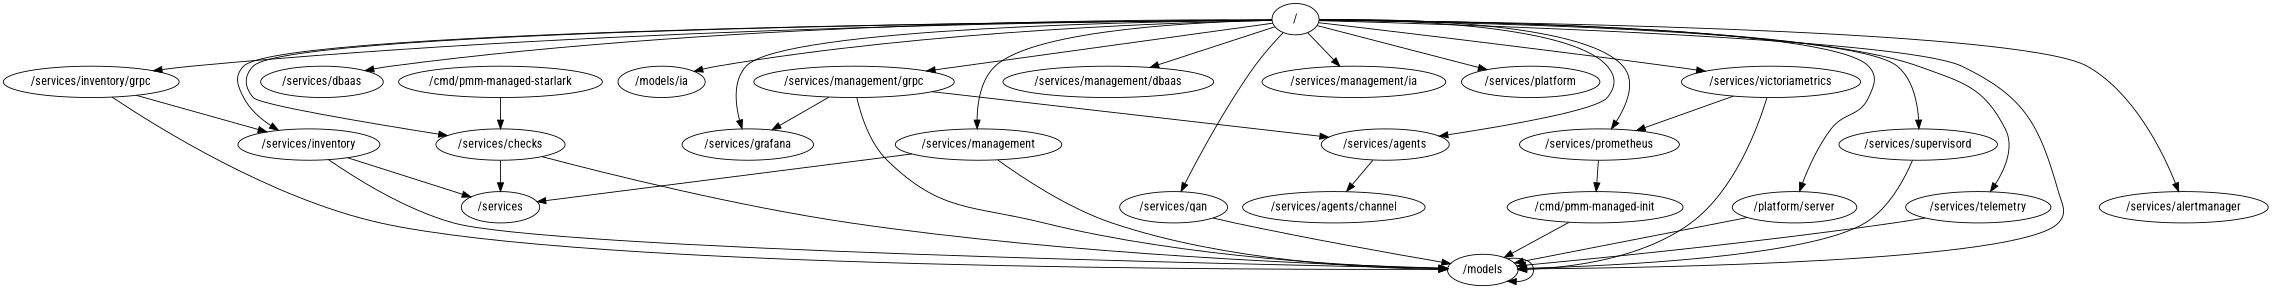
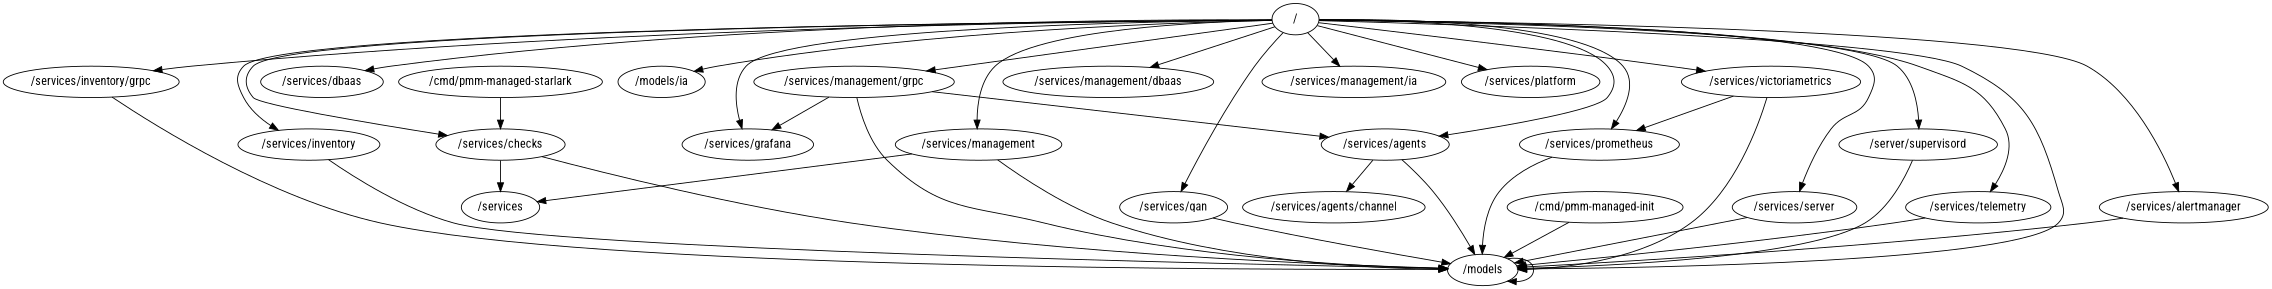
  digraph {
    fontname="Roboto Condensed"
    node [fontname="Roboto Condensed"]
    edge [fontname="Roboto Condensed"]
    "/"
    "/models"
    "/services/agents"
    "/services/alertmanager"
    "/services/checks"
    "/services/dbaas"
    "/services/grafana"
    n8 [label="/models/ia"]
    "/services/inventory"
    "/services/inventory/grpc"
    "/services/management"
    "/services/management/dbaas"
    "/services/management/grpc"
    "/services/management/ia"
    "/services/platform"
    "/services/prometheus"
    "/services/qan"
-   "/services/server" [label="/platform/server"]
-   "/services/supervisord"
+   "/services/server"
+   "/services/supervisord" [label="/server/supervisord"]
    "/services/telemetry"
    "/services/victoriametrics"
    "/services/agents/channel"
    "/services"
    "/cmd/pmm-managed-init"
    "/cmd/pmm-managed-starlark"
    "/" -> "/models"
    "/" -> "/services/agents"
    "/" -> "/services/alertmanager"
    "/" -> "/services/checks"
    "/" -> "/services/dbaas"
    "/" -> "/services/grafana"
    "/" -> n8
    "/" -> "/services/inventory"
    "/" -> "/services/inventory/grpc"
    "/" -> "/services/management"
    "/" -> "/services/management/dbaas"
    "/" -> "/services/management/grpc"
    "/" -> "/services/management/ia"
    "/" -> "/services/platform"
    "/" -> "/services/prometheus"
    "/" -> "/services/qan"
    "/" -> "/services/server"
    "/" -> "/services/supervisord"
    "/" -> "/services/telemetry"
    "/" -> "/services/victoriametrics"
    "/models" -> "/models"
+   "/services/agents" -> "/models"
    "/services/agents" -> "/services/agents/channel"
+   "/services/alertmanager" -> "/models"
    "/services/checks" -> "/models"
    "/services/checks" -> "/services"
    "/services/inventory" -> "/models"
-   "/services/inventory" -> "/services"
    "/services/inventory/grpc" -> "/models"
-   "/services/inventory/grpc" -> "/services/inventory"
    "/services/management" -> "/models"
    "/services/management" -> "/services"
    "/services/management/grpc" -> "/models"
    "/services/management/grpc" -> "/services/agents"
    "/services/management/grpc" -> "/services/grafana"
-   "/services/prometheus" -> "/cmd/pmm-managed-init"
+   "/services/prometheus" -> "/models"
    "/services/qan" -> "/models"
    "/services/server" -> "/models"
    "/services/supervisord" -> "/models"
    "/services/telemetry" -> "/models"
    "/services/victoriametrics" -> "/models"
    "/services/victoriametrics" -> "/services/prometheus"
    "/cmd/pmm-managed-init" -> "/models"
    "/cmd/pmm-managed-starlark" -> "/services/checks"
  }
